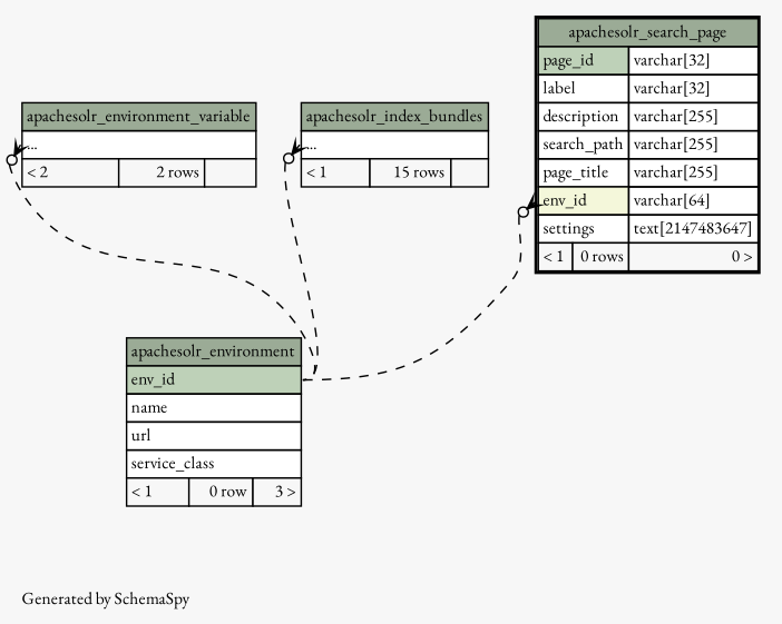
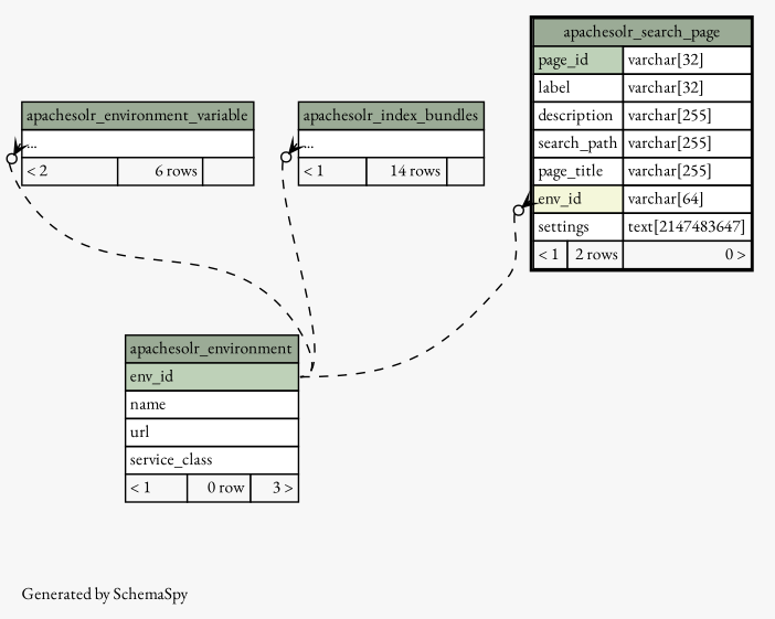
  digraph {
    bgcolor="#f7f7f7"
    fontname="EB Garamond"
    fontsize=11
    label="\nGenerated by SchemaSpy"
    labeljust=l
    nodesep=0.18
    rankdir=TB
    ranksep=0.46
    node [fontname="EB Garamond" fontsize=11 shape=plaintext]
    edge [arrowhead=none arrowsize=0.8 arrowtail=crowodot dir=back fontname="EB Garamond" headport="env_id:e" style=dashed tailport="elipses:w"]
    n1 [label=<     <TABLE BORDER="0" CELLBORDER="1" CELLSPACING="0" BGCOLOR="#ffffff">       <TR><TD COLSPAN="3" BGCOLOR="#9bab96" ALIGN="CENTER">apachesolr_environment</TD></TR>       <TR><TD PORT="env_id" COLSPAN="3" BGCOLOR="#bed1b8" ALIGN="LEFT">env_id</TD></TR>       <TR><TD PORT="name" COLSPAN="3" ALIGN="LEFT">name</TD></TR>       <TR><TD PORT="url" COLSPAN="3" ALIGN="LEFT">url</TD></TR>       <TR><TD PORT="service_class" COLSPAN="3" ALIGN="LEFT">service_class</TD></TR>       <TR><TD ALIGN="LEFT" BGCOLOR="#f7f7f7">&lt; 1</TD><TD ALIGN="RIGHT" BGCOLOR="#f7f7f7">0 row</TD><TD ALIGN="RIGHT" BGCOLOR="#f7f7f7">3 &gt;</TD></TR>     </TABLE>>]
-   n2 [label=<     <TABLE BORDER="0" CELLBORDER="1" CELLSPACING="0" BGCOLOR="#ffffff">       <TR><TD COLSPAN="3" BGCOLOR="#9bab96" ALIGN="CENTER">apachesolr_environment_variable</TD></TR>       <TR><TD PORT="elipses" COLSPAN="3" ALIGN="LEFT">...</TD></TR>       <TR><TD ALIGN="LEFT" BGCOLOR="#f7f7f7">&lt; 2</TD><TD ALIGN="RIGHT" BGCOLOR="#f7f7f7">2 rows</TD><TD ALIGN="RIGHT" BGCOLOR="#f7f7f7">  </TD></TR>     </TABLE>>]
-   n3 [label=<     <TABLE BORDER="0" CELLBORDER="1" CELLSPACING="0" BGCOLOR="#ffffff">       <TR><TD COLSPAN="3" BGCOLOR="#9bab96" ALIGN="CENTER">apachesolr_index_bundles</TD></TR>       <TR><TD PORT="elipses" COLSPAN="3" ALIGN="LEFT">...</TD></TR>       <TR><TD ALIGN="LEFT" BGCOLOR="#f7f7f7">&lt; 1</TD><TD ALIGN="RIGHT" BGCOLOR="#f7f7f7">15 rows</TD><TD ALIGN="RIGHT" BGCOLOR="#f7f7f7">  </TD></TR>     </TABLE>>]
-   n4 [label=<     <TABLE BORDER="2" CELLBORDER="1" CELLSPACING="0" BGCOLOR="#ffffff">       <TR><TD COLSPAN="3" BGCOLOR="#9bab96" ALIGN="CENTER">apachesolr_search_page</TD></TR>       <TR><TD PORT="page_id" COLSPAN="2" BGCOLOR="#bed1b8" ALIGN="LEFT">page_id</TD><TD PORT="page_id.type" ALIGN="LEFT">varchar[32]</TD></TR>       <TR><TD PORT="label" COLSPAN="2" ALIGN="LEFT">label</TD><TD PORT="label.type" ALIGN="LEFT">varchar[32]</TD></TR>       <TR><TD PORT="description" COLSPAN="2" ALIGN="LEFT">description</TD><TD PORT="description.type" ALIGN="LEFT">varchar[255]</TD></TR>       <TR><TD PORT="search_path" COLSPAN="2" ALIGN="LEFT">search_path</TD><TD PORT="search_path.type" ALIGN="LEFT">varchar[255]</TD></TR>       <TR><TD PORT="page_title" COLSPAN="2" ALIGN="LEFT">page_title</TD><TD PORT="page_title.type" ALIGN="LEFT">varchar[255]</TD></TR>       <TR><TD PORT="env_id" COLSPAN="2" BGCOLOR="#f4f7da" ALIGN="LEFT">env_id</TD><TD PORT="env_id.type" ALIGN="LEFT">varchar[64]</TD></TR>       <TR><TD PORT="settings" COLSPAN="2" ALIGN="LEFT">settings</TD><TD PORT="settings.type" ALIGN="LEFT">text[2147483647]</TD></TR>       <TR><TD ALIGN="LEFT" BGCOLOR="#f7f7f7">&lt; 1</TD><TD ALIGN="RIGHT" BGCOLOR="#f7f7f7">0 rows</TD><TD ALIGN="RIGHT" BGCOLOR="#f7f7f7">0 &gt;</TD></TR>     </TABLE>>]
+   n2 [label=<     <TABLE BORDER="0" CELLBORDER="1" CELLSPACING="0" BGCOLOR="#ffffff">       <TR><TD COLSPAN="3" BGCOLOR="#9bab96" ALIGN="CENTER">apachesolr_environment_variable</TD></TR>       <TR><TD PORT="elipses" COLSPAN="3" ALIGN="LEFT">...</TD></TR>       <TR><TD ALIGN="LEFT" BGCOLOR="#f7f7f7">&lt; 2</TD><TD ALIGN="RIGHT" BGCOLOR="#f7f7f7">6 rows</TD><TD ALIGN="RIGHT" BGCOLOR="#f7f7f7">  </TD></TR>     </TABLE>>]
+   n3 [label=<     <TABLE BORDER="0" CELLBORDER="1" CELLSPACING="0" BGCOLOR="#ffffff">       <TR><TD COLSPAN="3" BGCOLOR="#9bab96" ALIGN="CENTER">apachesolr_index_bundles</TD></TR>       <TR><TD PORT="elipses" COLSPAN="3" ALIGN="LEFT">...</TD></TR>       <TR><TD ALIGN="LEFT" BGCOLOR="#f7f7f7">&lt; 1</TD><TD ALIGN="RIGHT" BGCOLOR="#f7f7f7">14 rows</TD><TD ALIGN="RIGHT" BGCOLOR="#f7f7f7">  </TD></TR>     </TABLE>>]
+   n4 [label=<     <TABLE BORDER="2" CELLBORDER="1" CELLSPACING="0" BGCOLOR="#ffffff">       <TR><TD COLSPAN="3" BGCOLOR="#9bab96" ALIGN="CENTER">apachesolr_search_page</TD></TR>       <TR><TD PORT="page_id" COLSPAN="2" BGCOLOR="#bed1b8" ALIGN="LEFT">page_id</TD><TD PORT="page_id.type" ALIGN="LEFT">varchar[32]</TD></TR>       <TR><TD PORT="label" COLSPAN="2" ALIGN="LEFT">label</TD><TD PORT="label.type" ALIGN="LEFT">varchar[32]</TD></TR>       <TR><TD PORT="description" COLSPAN="2" ALIGN="LEFT">description</TD><TD PORT="description.type" ALIGN="LEFT">varchar[255]</TD></TR>       <TR><TD PORT="search_path" COLSPAN="2" ALIGN="LEFT">search_path</TD><TD PORT="search_path.type" ALIGN="LEFT">varchar[255]</TD></TR>       <TR><TD PORT="page_title" COLSPAN="2" ALIGN="LEFT">page_title</TD><TD PORT="page_title.type" ALIGN="LEFT">varchar[255]</TD></TR>       <TR><TD PORT="env_id" COLSPAN="2" BGCOLOR="#f4f7da" ALIGN="LEFT">env_id</TD><TD PORT="env_id.type" ALIGN="LEFT">varchar[64]</TD></TR>       <TR><TD PORT="settings" COLSPAN="2" ALIGN="LEFT">settings</TD><TD PORT="settings.type" ALIGN="LEFT">text[2147483647]</TD></TR>       <TR><TD ALIGN="LEFT" BGCOLOR="#f7f7f7">&lt; 1</TD><TD ALIGN="RIGHT" BGCOLOR="#f7f7f7">2 rows</TD><TD ALIGN="RIGHT" BGCOLOR="#f7f7f7">0 &gt;</TD></TR>     </TABLE>>]
    n2 -> n1
    n3 -> n1
    n4 -> n1 [tailport="env_id:w"]
  }
